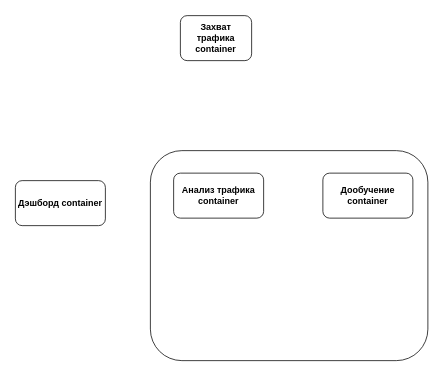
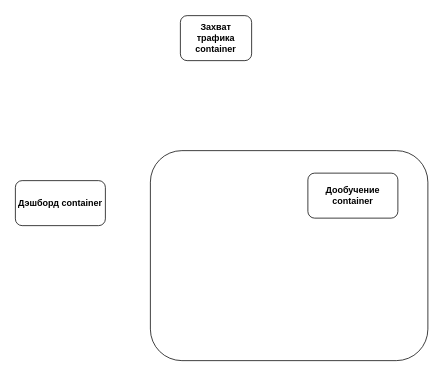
  <mxCell id="0" />
  <mxCell id="1" parent="0" />
  <mxCell id="2" value="" style="rounded=1;whiteSpace=wrap;html=1;" vertex="1" parent="1"><mxGeometry x="200" y="200" width="370" height="280" as="geometry" /></mxCell>
  <mxCell id="3" value="&lt;span style=&quot;font-weight: 700;&quot;&gt;Захват трафика container&lt;/span&gt;" style="rounded=1;whiteSpace=wrap;html=1;" vertex="1" parent="1"><mxGeometry x="240" y="20" width="95" height="60" as="geometry" /></mxCell>
- <mxCell id="4" value="&lt;span style=&quot;font-weight: 700;&quot;&gt;Дообучение container&lt;/span&gt;" style="rounded=1;whiteSpace=wrap;html=1;" vertex="1" parent="1"><mxGeometry x="430" y="230" width="120" height="60" as="geometry" /></mxCell>
+ <mxCell id="4" value="&lt;span style=&quot;font-weight: 700;&quot;&gt;Дообучение container&lt;/span&gt;" style="rounded=1;whiteSpace=wrap;html=1;" vertex="1" parent="1"><mxGeometry x="410" y="230" width="120" height="60" as="geometry" /></mxCell>
  <mxCell id="5" value="&lt;span style=&quot;font-weight: 700;&quot;&gt;Дэшборд container&lt;/span&gt;" style="rounded=1;whiteSpace=wrap;html=1;" vertex="1" parent="1"><mxGeometry x="20" y="240" width="120" height="60" as="geometry" /></mxCell>
- <mxCell id="6" value="&lt;span style=&quot;font-weight: 700;&quot;&gt;Анализ трафика container&lt;/span&gt;" style="rounded=1;whiteSpace=wrap;html=1;" vertex="1" parent="1"><mxGeometry x="231" y="230" width="120" height="60" as="geometry" /></mxCell>
